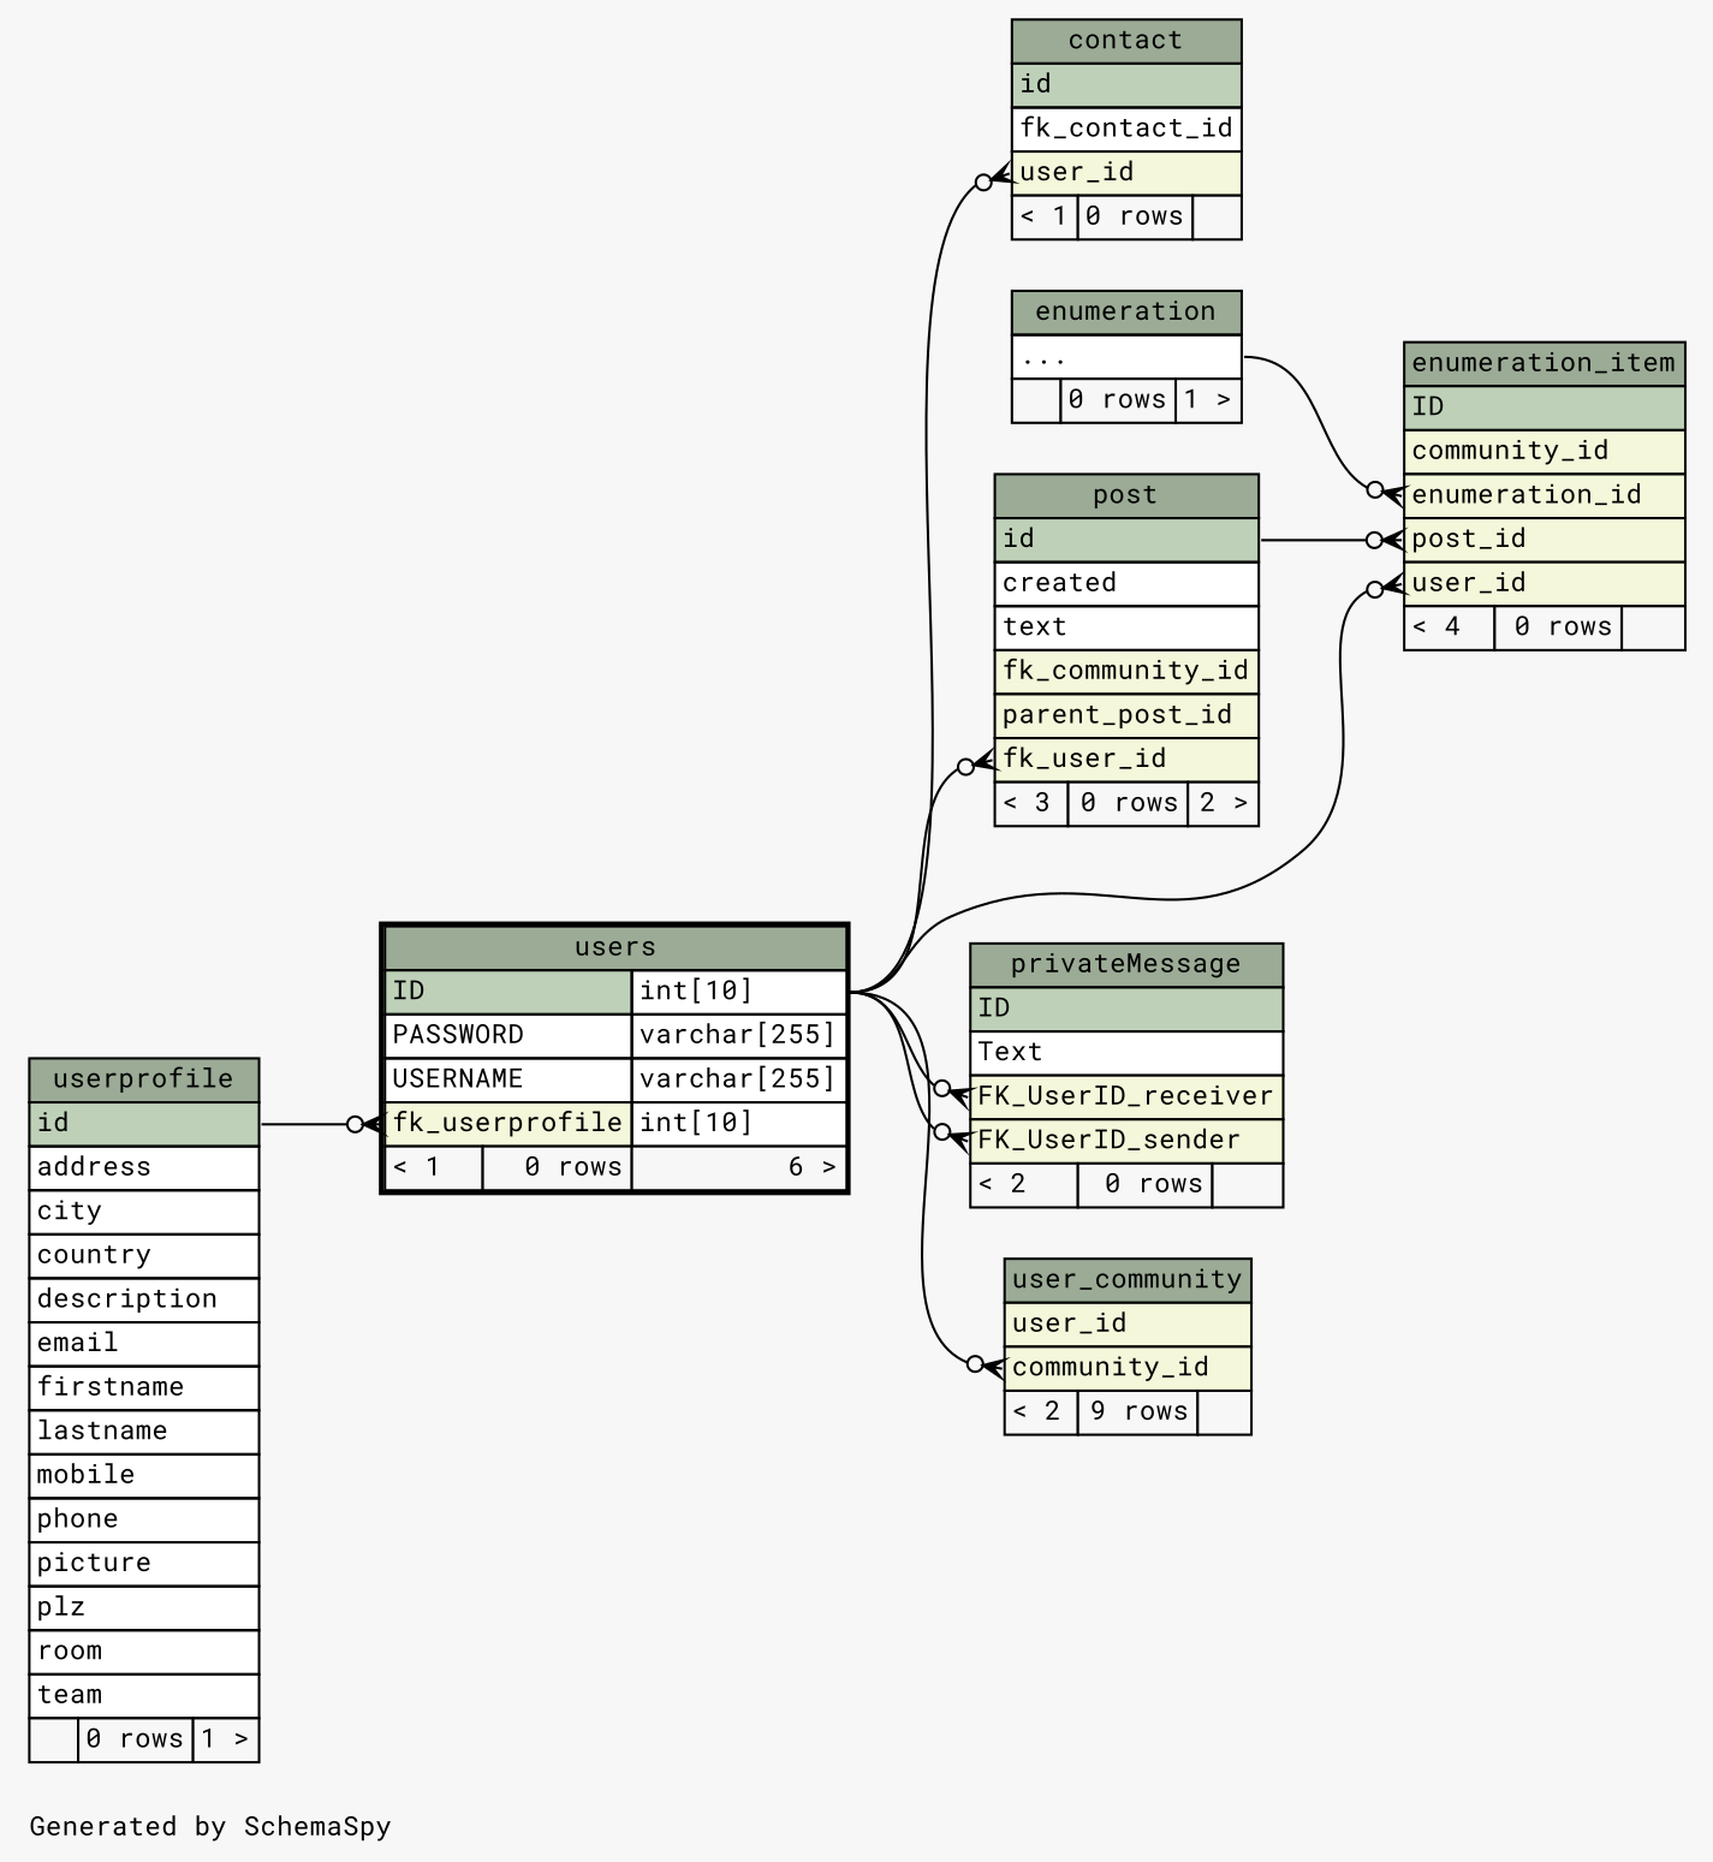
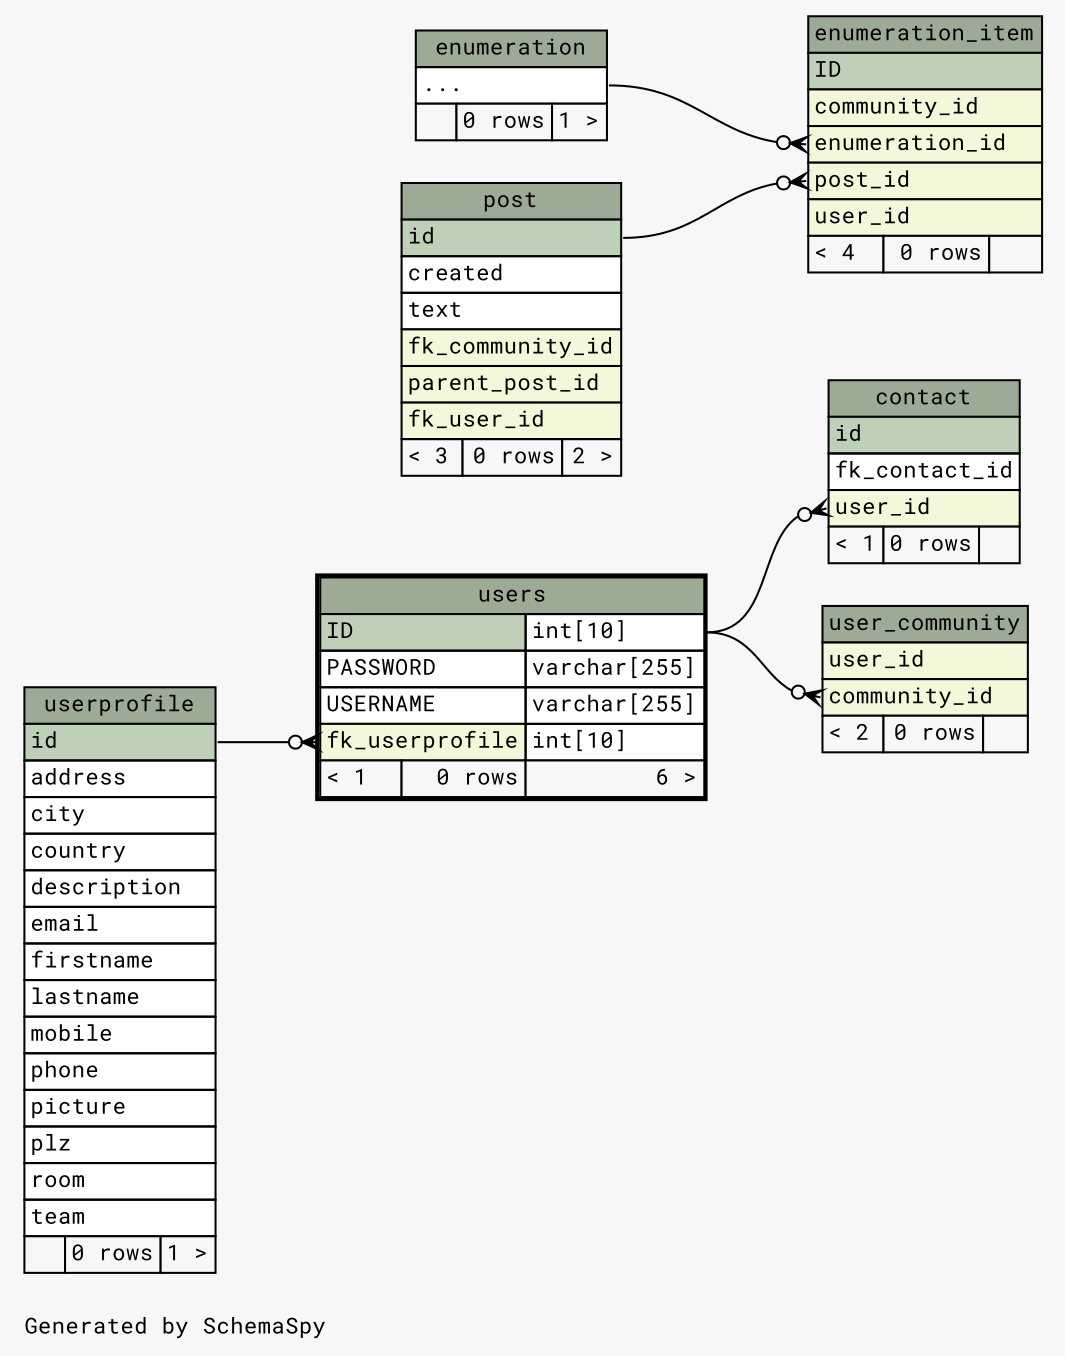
  digraph {
    bgcolor="#f7f7f7"
    fontname="Roboto Mono"
    fontsize=11
    label="\nGenerated by SchemaSpy"
    labeljust=l
    nodesep=0.18
    rankdir=RL
    ranksep=0.46
    node [fontname="Roboto Mono" fontsize=11 shape=plaintext]
    edge [arrowhead=none arrowsize=0.8 arrowtail=crowodot dir=back fontname="Roboto Mono" headport="ID.type:e" tailport="user_id:w"]
    n1 [label=<     <TABLE BORDER="0" CELLBORDER="1" CELLSPACING="0" BGCOLOR="#ffffff">       <TR><TD COLSPAN="3" BGCOLOR="#9bab96" ALIGN="CENTER">contact</TD></TR>       <TR><TD PORT="id" COLSPAN="3" BGCOLOR="#bed1b8" ALIGN="LEFT">id</TD></TR>       <TR><TD PORT="fk_contact_id" COLSPAN="3" ALIGN="LEFT">fk_contact_id</TD></TR>       <TR><TD PORT="user_id" COLSPAN="3" BGCOLOR="#f4f7da" ALIGN="LEFT">user_id</TD></TR>       <TR><TD ALIGN="LEFT" BGCOLOR="#f7f7f7">&lt; 1</TD><TD ALIGN="RIGHT" BGCOLOR="#f7f7f7">0 rows</TD><TD ALIGN="RIGHT" BGCOLOR="#f7f7f7">  </TD></TR>     </TABLE>>]
    n2 [label=<     <TABLE BORDER="2" CELLBORDER="1" CELLSPACING="0" BGCOLOR="#ffffff">       <TR><TD COLSPAN="3" BGCOLOR="#9bab96" ALIGN="CENTER">users</TD></TR>       <TR><TD PORT="ID" COLSPAN="2" BGCOLOR="#bed1b8" ALIGN="LEFT">ID</TD><TD PORT="ID.type" ALIGN="LEFT">int[10]</TD></TR>       <TR><TD PORT="PASSWORD" COLSPAN="2" ALIGN="LEFT">PASSWORD</TD><TD PORT="PASSWORD.type" ALIGN="LEFT">varchar[255]</TD></TR>       <TR><TD PORT="USERNAME" COLSPAN="2" ALIGN="LEFT">USERNAME</TD><TD PORT="USERNAME.type" ALIGN="LEFT">varchar[255]</TD></TR>       <TR><TD PORT="fk_userprofile" COLSPAN="2" BGCOLOR="#f4f7da" ALIGN="LEFT">fk_userprofile</TD><TD PORT="fk_userprofile.type" ALIGN="LEFT">int[10]</TD></TR>       <TR><TD ALIGN="LEFT" BGCOLOR="#f7f7f7">&lt; 1</TD><TD ALIGN="RIGHT" BGCOLOR="#f7f7f7">0 rows</TD><TD ALIGN="RIGHT" BGCOLOR="#f7f7f7">6 &gt;</TD></TR>     </TABLE>>]
    n3 [label=<     <TABLE BORDER="0" CELLBORDER="1" CELLSPACING="0" BGCOLOR="#ffffff">       <TR><TD COLSPAN="3" BGCOLOR="#9bab96" ALIGN="CENTER">userprofile</TD></TR>       <TR><TD PORT="id" COLSPAN="3" BGCOLOR="#bed1b8" ALIGN="LEFT">id</TD></TR>       <TR><TD PORT="address" COLSPAN="3" ALIGN="LEFT">address</TD></TR>       <TR><TD PORT="city" COLSPAN="3" ALIGN="LEFT">city</TD></TR>       <TR><TD PORT="country" COLSPAN="3" ALIGN="LEFT">country</TD></TR>       <TR><TD PORT="description" COLSPAN="3" ALIGN="LEFT">description</TD></TR>       <TR><TD PORT="email" COLSPAN="3" ALIGN="LEFT">email</TD></TR>       <TR><TD PORT="firstname" COLSPAN="3" ALIGN="LEFT">firstname</TD></TR>       <TR><TD PORT="lastname" COLSPAN="3" ALIGN="LEFT">lastname</TD></TR>       <TR><TD PORT="mobile" COLSPAN="3" ALIGN="LEFT">mobile</TD></TR>       <TR><TD PORT="phone" COLSPAN="3" ALIGN="LEFT">phone</TD></TR>       <TR><TD PORT="picture" COLSPAN="3" ALIGN="LEFT">picture</TD></TR>       <TR><TD PORT="plz" COLSPAN="3" ALIGN="LEFT">plz</TD></TR>       <TR><TD PORT="room" COLSPAN="3" ALIGN="LEFT">room</TD></TR>       <TR><TD PORT="team" COLSPAN="3" ALIGN="LEFT">team</TD></TR>       <TR><TD ALIGN="LEFT" BGCOLOR="#f7f7f7">  </TD><TD ALIGN="RIGHT" BGCOLOR="#f7f7f7">0 rows</TD><TD ALIGN="RIGHT" BGCOLOR="#f7f7f7">1 &gt;</TD></TR>     </TABLE>>]
    n4 [label=<     <TABLE BORDER="0" CELLBORDER="1" CELLSPACING="0" BGCOLOR="#ffffff">       <TR><TD COLSPAN="3" BGCOLOR="#9bab96" ALIGN="CENTER">enumeration_item</TD></TR>       <TR><TD PORT="ID" COLSPAN="3" BGCOLOR="#bed1b8" ALIGN="LEFT">ID</TD></TR>       <TR><TD PORT="community_id" COLSPAN="3" BGCOLOR="#f4f7da" ALIGN="LEFT">community_id</TD></TR>       <TR><TD PORT="enumeration_id" COLSPAN="3" BGCOLOR="#f4f7da" ALIGN="LEFT">enumeration_id</TD></TR>       <TR><TD PORT="post_id" COLSPAN="3" BGCOLOR="#f4f7da" ALIGN="LEFT">post_id</TD></TR>       <TR><TD PORT="user_id" COLSPAN="3" BGCOLOR="#f4f7da" ALIGN="LEFT">user_id</TD></TR>       <TR><TD ALIGN="LEFT" BGCOLOR="#f7f7f7">&lt; 4</TD><TD ALIGN="RIGHT" BGCOLOR="#f7f7f7">0 rows</TD><TD ALIGN="RIGHT" BGCOLOR="#f7f7f7">  </TD></TR>     </TABLE>>]
    n5 [label=<     <TABLE BORDER="0" CELLBORDER="1" CELLSPACING="0" BGCOLOR="#ffffff">       <TR><TD COLSPAN="3" BGCOLOR="#9bab96" ALIGN="CENTER">enumeration</TD></TR>       <TR><TD PORT="elipses" COLSPAN="3" ALIGN="LEFT">...</TD></TR>       <TR><TD ALIGN="LEFT" BGCOLOR="#f7f7f7">  </TD><TD ALIGN="RIGHT" BGCOLOR="#f7f7f7">0 rows</TD><TD ALIGN="RIGHT" BGCOLOR="#f7f7f7">1 &gt;</TD></TR>     </TABLE>>]
    n6 [label=<     <TABLE BORDER="0" CELLBORDER="1" CELLSPACING="0" BGCOLOR="#ffffff">       <TR><TD COLSPAN="3" BGCOLOR="#9bab96" ALIGN="CENTER">post</TD></TR>       <TR><TD PORT="id" COLSPAN="3" BGCOLOR="#bed1b8" ALIGN="LEFT">id</TD></TR>       <TR><TD PORT="created" COLSPAN="3" ALIGN="LEFT">created</TD></TR>       <TR><TD PORT="text" COLSPAN="3" ALIGN="LEFT">text</TD></TR>       <TR><TD PORT="fk_community_id" COLSPAN="3" BGCOLOR="#f4f7da" ALIGN="LEFT">fk_community_id</TD></TR>       <TR><TD PORT="parent_post_id" COLSPAN="3" BGCOLOR="#f4f7da" ALIGN="LEFT">parent_post_id</TD></TR>       <TR><TD PORT="fk_user_id" COLSPAN="3" BGCOLOR="#f4f7da" ALIGN="LEFT">fk_user_id</TD></TR>       <TR><TD ALIGN="LEFT" BGCOLOR="#f7f7f7">&lt; 3</TD><TD ALIGN="RIGHT" BGCOLOR="#f7f7f7">0 rows</TD><TD ALIGN="RIGHT" BGCOLOR="#f7f7f7">2 &gt;</TD></TR>     </TABLE>>]
-   n7 [label=<     <TABLE BORDER="0" CELLBORDER="1" CELLSPACING="0" BGCOLOR="#ffffff">       <TR><TD COLSPAN="3" BGCOLOR="#9bab96" ALIGN="CENTER">privateMessage</TD></TR>       <TR><TD PORT="ID" COLSPAN="3" BGCOLOR="#bed1b8" ALIGN="LEFT">ID</TD></TR>       <TR><TD PORT="Text" COLSPAN="3" ALIGN="LEFT">Text</TD></TR>       <TR><TD PORT="FK_UserID_receiver" COLSPAN="3" BGCOLOR="#f4f7da" ALIGN="LEFT">FK_UserID_receiver</TD></TR>       <TR><TD PORT="FK_UserID_sender" COLSPAN="3" BGCOLOR="#f4f7da" ALIGN="LEFT">FK_UserID_sender</TD></TR>       <TR><TD ALIGN="LEFT" BGCOLOR="#f7f7f7">&lt; 2</TD><TD ALIGN="RIGHT" BGCOLOR="#f7f7f7">0 rows</TD><TD ALIGN="RIGHT" BGCOLOR="#f7f7f7">  </TD></TR>     </TABLE>>]
-   n8 [label=<     <TABLE BORDER="0" CELLBORDER="1" CELLSPACING="0" BGCOLOR="#ffffff">       <TR><TD COLSPAN="3" BGCOLOR="#9bab96" ALIGN="CENTER">user_community</TD></TR>       <TR><TD PORT="user_id" COLSPAN="3" BGCOLOR="#f4f7da" ALIGN="LEFT">user_id</TD></TR>       <TR><TD PORT="community_id" COLSPAN="3" BGCOLOR="#f4f7da" ALIGN="LEFT">community_id</TD></TR>       <TR><TD ALIGN="LEFT" BGCOLOR="#f7f7f7">&lt; 2</TD><TD ALIGN="RIGHT" BGCOLOR="#f7f7f7">9 rows</TD><TD ALIGN="RIGHT" BGCOLOR="#f7f7f7">  </TD></TR>     </TABLE>>]
+   n8 [label=<     <TABLE BORDER="0" CELLBORDER="1" CELLSPACING="0" BGCOLOR="#ffffff">       <TR><TD COLSPAN="3" BGCOLOR="#9bab96" ALIGN="CENTER">user_community</TD></TR>       <TR><TD PORT="user_id" COLSPAN="3" BGCOLOR="#f4f7da" ALIGN="LEFT">user_id</TD></TR>       <TR><TD PORT="community_id" COLSPAN="3" BGCOLOR="#f4f7da" ALIGN="LEFT">community_id</TD></TR>       <TR><TD ALIGN="LEFT" BGCOLOR="#f7f7f7">&lt; 2</TD><TD ALIGN="RIGHT" BGCOLOR="#f7f7f7">0 rows</TD><TD ALIGN="RIGHT" BGCOLOR="#f7f7f7">  </TD></TR>     </TABLE>>]
    n1 -> n2
    n2 -> n3 [headport="id:e" tailport="fk_userprofile:w"]
-   n4 -> n2
    n4 -> n5 [headport="elipses:e" tailport="enumeration_id:w"]
    n4 -> n6 [headport="id:e" tailport="post_id:w"]
-   n6 -> n2 [tailport="fk_user_id:w"]
-   n7 -> n2 [tailport="FK_UserID_receiver:w"]
-   n7 -> n2 [tailport="FK_UserID_sender:w"]
    n8 -> n2 [tailport="community_id:w"]
  }
